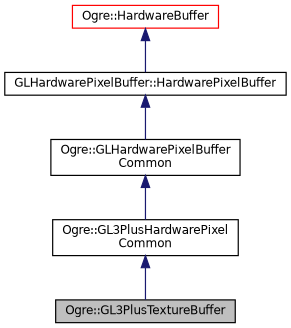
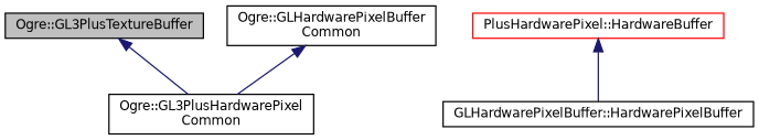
  digraph {
    node [color=black fontname=Helvetica fontsize=10 shape=record]
    edge [color=midnightblue dir=back fontname=Helvetica fontsize=10 labelfontname=Helvetica labelfontsize=10 style=solid]
    n1 [fillcolor=grey75 fontcolor=black height=0.2 label="Ogre::GL3PlusTextureBuffer" style=filled width=0.4]
    n2 [height=0.2 label="Ogre::GL3PlusHardwarePixel\lCommon" width=0.4]
    n3 [height=0.2 label="Ogre::GLHardwarePixelBuffer\lCommon" width=0.4]
    n4 [height=0.2 label="GLHardwarePixelBuffer::HardwarePixelBuffer" width=0.4]
-   n5 [color=red height=0.2 label="Ogre::HardwareBuffer" width=0.4]
-   n2 -> n1
+   n5 [color=red height=0.2 label="PlusHardwarePixel::HardwareBuffer" width=0.4]
+   n1 -> n2
    n3 -> n2
-   n4 -> n3
    n5 -> n4
  }
